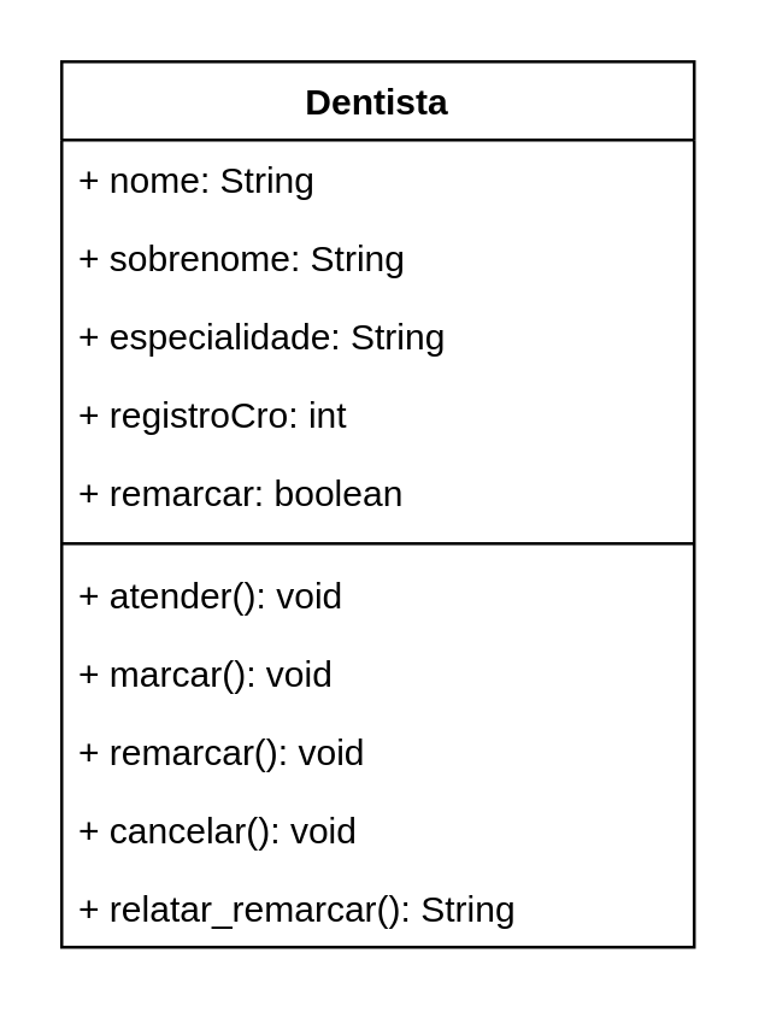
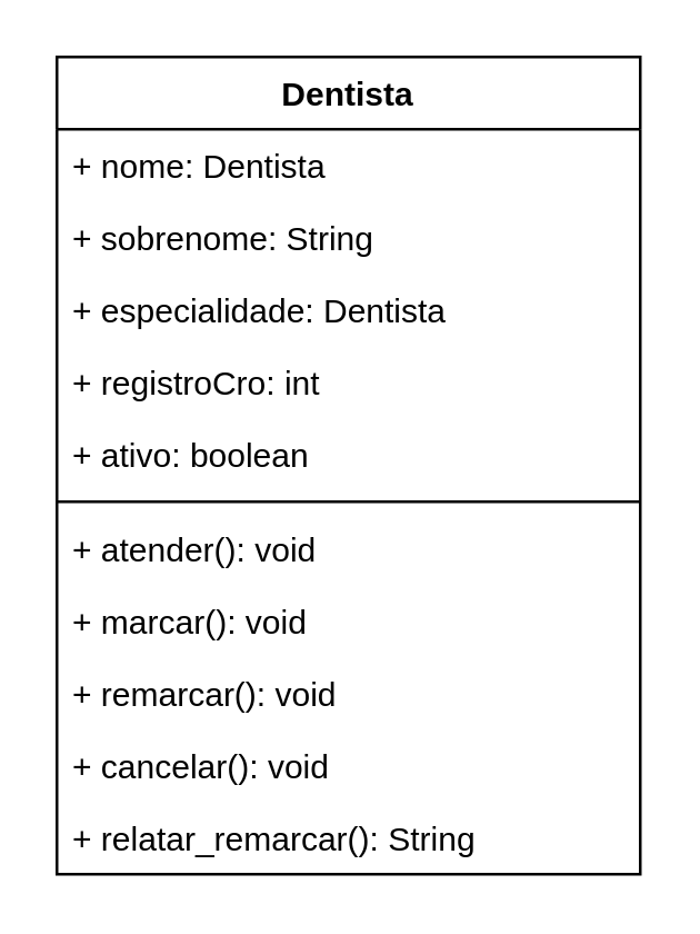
  <mxCell id="0" />
  <mxCell id="1" parent="0" />
  <mxCell id="2" value="Dentista" style="swimlane;fontStyle=1;align=center;verticalAlign=top;childLayout=stackLayout;horizontal=1;startSize=26;horizontalStack=0;resizeParent=1;resizeParentMax=0;resizeLast=0;collapsible=1;marginBottom=0;" vertex="1" parent="1"><mxGeometry x="20" y="20" width="210" height="294" as="geometry" /></mxCell>
- <mxCell id="3" value="+ nome: String" style="text;strokeColor=none;fillColor=none;align=left;verticalAlign=top;spacingLeft=4;spacingRight=4;overflow=hidden;rotatable=0;points=[[0,0.5],[1,0.5]];portConstraint=eastwest;" vertex="1" parent="2"><mxGeometry y="26" width="210" height="26" as="geometry" /></mxCell>
+ <mxCell id="3" value="+ nome: Dentista" style="text;strokeColor=none;fillColor=none;align=left;verticalAlign=top;spacingLeft=4;spacingRight=4;overflow=hidden;rotatable=0;points=[[0,0.5],[1,0.5]];portConstraint=eastwest;" vertex="1" parent="2"><mxGeometry y="26" width="210" height="26" as="geometry" /></mxCell>
  <mxCell id="4" value="+ sobrenome: String" style="text;strokeColor=none;fillColor=none;align=left;verticalAlign=top;spacingLeft=4;spacingRight=4;overflow=hidden;rotatable=0;points=[[0,0.5],[1,0.5]];portConstraint=eastwest;" vertex="1" parent="2"><mxGeometry y="52" width="210" height="26" as="geometry" /></mxCell>
- <mxCell id="5" value="+ especialidade: String" style="text;strokeColor=none;fillColor=none;align=left;verticalAlign=top;spacingLeft=4;spacingRight=4;overflow=hidden;rotatable=0;points=[[0,0.5],[1,0.5]];portConstraint=eastwest;" vertex="1" parent="2"><mxGeometry y="78" width="210" height="26" as="geometry" /></mxCell>
+ <mxCell id="5" value="+ especialidade: Dentista" style="text;strokeColor=none;fillColor=none;align=left;verticalAlign=top;spacingLeft=4;spacingRight=4;overflow=hidden;rotatable=0;points=[[0,0.5],[1,0.5]];portConstraint=eastwest;" vertex="1" parent="2"><mxGeometry y="78" width="210" height="26" as="geometry" /></mxCell>
  <mxCell id="6" value="+ registroCro: int" style="text;strokeColor=none;fillColor=none;align=left;verticalAlign=top;spacingLeft=4;spacingRight=4;overflow=hidden;rotatable=0;points=[[0,0.5],[1,0.5]];portConstraint=eastwest;" vertex="1" parent="2"><mxGeometry y="104" width="210" height="26" as="geometry" /></mxCell>
- <mxCell id="7" value="+ remarcar: boolean" style="text;strokeColor=none;fillColor=none;align=left;verticalAlign=top;spacingLeft=4;spacingRight=4;overflow=hidden;rotatable=0;points=[[0,0.5],[1,0.5]];portConstraint=eastwest;" vertex="1" parent="2"><mxGeometry y="130" width="210" height="26" as="geometry" /></mxCell>
+ <mxCell id="7" value="+ ativo: boolean" style="text;strokeColor=none;fillColor=none;align=left;verticalAlign=top;spacingLeft=4;spacingRight=4;overflow=hidden;rotatable=0;points=[[0,0.5],[1,0.5]];portConstraint=eastwest;" vertex="1" parent="2"><mxGeometry y="130" width="210" height="26" as="geometry" /></mxCell>
  <mxCell id="8" value="" style="line;strokeWidth=1;fillColor=none;align=left;verticalAlign=middle;spacingTop=-1;spacingLeft=3;spacingRight=3;rotatable=0;labelPosition=right;points=[];portConstraint=eastwest;" vertex="1" parent="2"><mxGeometry y="156" width="210" height="8" as="geometry" /></mxCell>
  <mxCell id="9" value="+ atender(): void" style="text;strokeColor=none;fillColor=none;align=left;verticalAlign=top;spacingLeft=4;spacingRight=4;overflow=hidden;rotatable=0;points=[[0,0.5],[1,0.5]];portConstraint=eastwest;" vertex="1" parent="2"><mxGeometry y="164" width="210" height="26" as="geometry" /></mxCell>
  <mxCell id="10" value="+ marcar(): void" style="text;strokeColor=none;fillColor=none;align=left;verticalAlign=top;spacingLeft=4;spacingRight=4;overflow=hidden;rotatable=0;points=[[0,0.5],[1,0.5]];portConstraint=eastwest;" vertex="1" parent="2"><mxGeometry y="190" width="210" height="26" as="geometry" /></mxCell>
  <mxCell id="11" value="+ remarcar(): void" style="text;strokeColor=none;fillColor=none;align=left;verticalAlign=top;spacingLeft=4;spacingRight=4;overflow=hidden;rotatable=0;points=[[0,0.5],[1,0.5]];portConstraint=eastwest;" vertex="1" parent="2"><mxGeometry y="216" width="210" height="26" as="geometry" /></mxCell>
  <mxCell id="12" value="+ cancelar(): void" style="text;strokeColor=none;fillColor=none;align=left;verticalAlign=top;spacingLeft=4;spacingRight=4;overflow=hidden;rotatable=0;points=[[0,0.5],[1,0.5]];portConstraint=eastwest;" vertex="1" parent="2"><mxGeometry y="242" width="210" height="26" as="geometry" /></mxCell>
  <mxCell id="13" value="+ relatar_remarcar(): String" style="text;strokeColor=none;fillColor=none;align=left;verticalAlign=top;spacingLeft=4;spacingRight=4;overflow=hidden;rotatable=0;points=[[0,0.5],[1,0.5]];portConstraint=eastwest;" vertex="1" parent="2"><mxGeometry y="268" width="210" height="26" as="geometry" /></mxCell>
